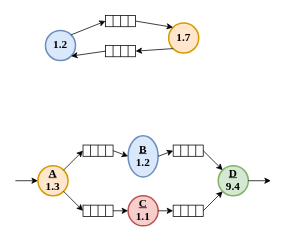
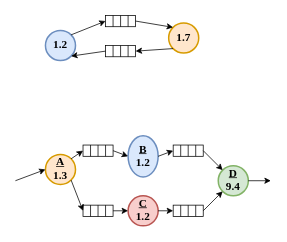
  <mxCell id="0" />
  <mxCell id="1" parent="0" />
  <mxCell id="2" value="&lt;font size=&quot;1&quot; face=&quot;Times New Roman&quot;&gt;&lt;b style=&quot;font-size: 15px;&quot;&gt;1.2&lt;/b&gt;&lt;/font&gt;" style="ellipse;whiteSpace=wrap;html=1;fillColor=#dae8fc;strokeColor=#6c8ebf;strokeWidth=2;align=center;verticalAlign=middle;spacing=0;spacingTop=-4;" vertex="1" parent="1"><mxGeometry x="60" y="40" width="40" height="40" as="geometry" /></mxCell>
  <mxCell id="3" value="&lt;font size=&quot;1&quot; face=&quot;Times New Roman&quot;&gt;&lt;b style=&quot;font-size: 15px;&quot;&gt;1.7&lt;/b&gt;&lt;/font&gt;" style="ellipse;whiteSpace=wrap;html=1;fillColor=#ffe6cc;strokeColor=#d79b00;strokeWidth=2;align=center;verticalAlign=middle;spacing=0;spacingTop=-4;" vertex="1" parent="1"><mxGeometry x="224" y="30" width="40" height="40" as="geometry" /></mxCell>
  <mxCell id="4" value="" style="group" vertex="1" connectable="0" parent="1"><mxGeometry x="140" y="60" width="40" height="15" as="geometry" /></mxCell>
  <mxCell id="5" value="" style="group" vertex="1" connectable="0" parent="4"><mxGeometry width="40" height="15" as="geometry" /></mxCell>
  <mxCell id="6" value="" style="rounded=0;whiteSpace=wrap;html=1;" vertex="1" parent="5"><mxGeometry width="40" height="15" as="geometry" /></mxCell>
  <mxCell id="7" value="" style="endArrow=none;html=1;rounded=0;entryX=0.25;entryY=0;entryDx=0;entryDy=0;" edge="1" parent="5" target="6"><mxGeometry width="50" height="50" relative="1" as="geometry"><mxPoint x="10" y="15" as="sourcePoint" /><mxPoint x="60" y="30" as="targetPoint" /></mxGeometry></mxCell>
  <mxCell id="8" value="" style="endArrow=none;html=1;rounded=0;entryX=0.5;entryY=0;entryDx=0;entryDy=0;" edge="1" parent="5" target="6"><mxGeometry width="50" height="50" relative="1" as="geometry"><mxPoint x="20" y="15" as="sourcePoint" /><mxPoint x="20" y="7.5" as="targetPoint" /></mxGeometry></mxCell>
  <mxCell id="9" value="" style="endArrow=none;html=1;rounded=0;entryX=0.75;entryY=0;entryDx=0;entryDy=0;" edge="1" parent="5" target="6"><mxGeometry width="50" height="50" relative="1" as="geometry"><mxPoint x="30" y="15" as="sourcePoint" /><mxPoint x="30" y="15" as="targetPoint" /></mxGeometry></mxCell>
  <mxCell id="10" value="" style="endArrow=classic;html=1;rounded=0;exitX=0;exitY=1;exitDx=0;exitDy=0;entryX=1;entryY=0.5;entryDx=0;entryDy=0;" edge="1" parent="1" source="3" target="6"><mxGeometry width="50" height="50" relative="1" as="geometry"><mxPoint x="190" y="45" as="sourcePoint" /><mxPoint x="234" y="60" as="targetPoint" /></mxGeometry></mxCell>
  <mxCell id="11" value="" style="endArrow=classic;html=1;rounded=0;exitX=0;exitY=0.5;exitDx=0;exitDy=0;entryX=1;entryY=1;entryDx=0;entryDy=0;" edge="1" parent="1" source="6" target="2"><mxGeometry width="50" height="50" relative="1" as="geometry"><mxPoint x="234" y="60" as="sourcePoint" /><mxPoint x="190" y="75" as="targetPoint" /></mxGeometry></mxCell>
  <mxCell id="12" value="" style="group" vertex="1" connectable="0" parent="1"><mxGeometry x="140" y="20" width="40" height="15" as="geometry" /></mxCell>
  <mxCell id="13" value="" style="group" vertex="1" connectable="0" parent="12"><mxGeometry width="40" height="15" as="geometry" /></mxCell>
  <mxCell id="14" value="" style="rounded=0;whiteSpace=wrap;html=1;" vertex="1" parent="13"><mxGeometry width="40" height="15" as="geometry" /></mxCell>
  <mxCell id="15" value="" style="endArrow=none;html=1;rounded=0;entryX=0.25;entryY=0;entryDx=0;entryDy=0;" edge="1" parent="13" target="14"><mxGeometry width="50" height="50" relative="1" as="geometry"><mxPoint x="10" y="15" as="sourcePoint" /><mxPoint x="60" y="30" as="targetPoint" /></mxGeometry></mxCell>
  <mxCell id="16" value="" style="endArrow=none;html=1;rounded=0;entryX=0.5;entryY=0;entryDx=0;entryDy=0;" edge="1" parent="13" target="14"><mxGeometry width="50" height="50" relative="1" as="geometry"><mxPoint x="20" y="15" as="sourcePoint" /><mxPoint x="20" y="7.5" as="targetPoint" /></mxGeometry></mxCell>
  <mxCell id="17" value="" style="endArrow=none;html=1;rounded=0;entryX=0.75;entryY=0;entryDx=0;entryDy=0;" edge="1" parent="13" target="14"><mxGeometry width="50" height="50" relative="1" as="geometry"><mxPoint x="30" y="15" as="sourcePoint" /><mxPoint x="30" y="15" as="targetPoint" /></mxGeometry></mxCell>
  <mxCell id="18" value="" style="endArrow=classic;html=1;rounded=0;exitX=1;exitY=0.5;exitDx=0;exitDy=0;entryX=0;entryY=0;entryDx=0;entryDy=0;" edge="1" parent="1" source="14" target="3"><mxGeometry width="50" height="50" relative="1" as="geometry"><mxPoint x="110" y="50" as="sourcePoint" /><mxPoint x="150" y="35" as="targetPoint" /></mxGeometry></mxCell>
  <mxCell id="19" value="" style="endArrow=classic;html=1;rounded=0;exitX=1;exitY=0;exitDx=0;exitDy=0;entryX=0;entryY=0.5;entryDx=0;entryDy=0;" edge="1" parent="1" source="2" target="14"><mxGeometry width="50" height="50" relative="1" as="geometry"><mxPoint x="-460" y="2060" as="sourcePoint" /><mxPoint x="-510" y="1876" as="targetPoint" /></mxGeometry></mxCell>
- <mxCell id="20" value="&lt;font size=&quot;1&quot; face=&quot;Times New Roman&quot;&gt;&lt;b style=&quot;font-size: 15px;&quot;&gt;&lt;u&gt;A&lt;/u&gt;&lt;br&gt;1.3&lt;/b&gt;&lt;/font&gt;" style="ellipse;whiteSpace=wrap;html=1;fillColor=#ffe6cc;strokeColor=#d79b00;strokeWidth=2;align=center;verticalAlign=middle;spacing=0;spacingTop=-4;" vertex="1" parent="1"><mxGeometry x="50" y="220" width="40" height="40" as="geometry" /></mxCell>
+ <mxCell id="20" value="&lt;font size=&quot;1&quot; face=&quot;Times New Roman&quot;&gt;&lt;b style=&quot;font-size: 15px;&quot;&gt;&lt;u&gt;A&lt;/u&gt;&lt;br&gt;1.3&lt;/b&gt;&lt;/font&gt;" style="ellipse;whiteSpace=wrap;html=1;fillColor=#ffe6cc;strokeColor=#d79b00;strokeWidth=2;align=center;verticalAlign=middle;spacing=0;spacingTop=-4;" vertex="1" parent="1"><mxGeometry x="60" y="205" width="40" height="40" as="geometry" /></mxCell>
  <mxCell id="21" value="&lt;font size=&quot;1&quot; face=&quot;Times New Roman&quot;&gt;&lt;b style=&quot;font-size: 15px;&quot;&gt;&lt;u&gt;B&lt;/u&gt;&lt;br&gt;1.2&lt;/b&gt;&lt;/font&gt;" style="ellipse;whiteSpace=wrap;html=1;fillColor=#dae8fc;strokeColor=#6c8ebf;strokeWidth=2;align=center;verticalAlign=middle;spacing=0;spacingTop=-4;" vertex="1" parent="1"><mxGeometry x="170" y="180" width="40" height="55" as="geometry" /></mxCell>
- <mxCell id="22" value="&lt;font size=&quot;1&quot; face=&quot;Times New Roman&quot;&gt;&lt;b style=&quot;font-size: 15px;&quot;&gt;&lt;u&gt;C&lt;/u&gt;&lt;br&gt;1.1&lt;/b&gt;&lt;/font&gt;" style="ellipse;whiteSpace=wrap;html=1;fillColor=#f8cecc;strokeColor=#b85450;strokeWidth=2;align=center;verticalAlign=middle;spacing=0;spacingTop=-4;" vertex="1" parent="1"><mxGeometry x="170" y="260" width="40" height="40" as="geometry" /></mxCell>
+ <mxCell id="22" value="&lt;font size=&quot;1&quot; face=&quot;Times New Roman&quot;&gt;&lt;b style=&quot;font-size: 15px;&quot;&gt;&lt;u&gt;C&lt;/u&gt;&lt;br&gt;1.2&lt;/b&gt;&lt;/font&gt;" style="ellipse;whiteSpace=wrap;html=1;fillColor=#f8cecc;strokeColor=#b85450;strokeWidth=2;align=center;verticalAlign=middle;spacing=0;spacingTop=-4;" vertex="1" parent="1"><mxGeometry x="170" y="260" width="40" height="40" as="geometry" /></mxCell>
  <mxCell id="23" value="&lt;font size=&quot;1&quot; face=&quot;Times New Roman&quot;&gt;&lt;b style=&quot;font-size: 15px;&quot;&gt;&lt;u&gt;D&lt;/u&gt;&lt;br&gt;9.4&lt;/b&gt;&lt;/font&gt;" style="ellipse;whiteSpace=wrap;html=1;fillColor=#d5e8d4;strokeColor=#82b366;strokeWidth=2;align=center;verticalAlign=middle;spacing=0;spacingTop=-4;" vertex="1" parent="1"><mxGeometry x="290" y="220" width="40" height="40" as="geometry" /></mxCell>
  <mxCell id="24" value="" style="group" vertex="1" connectable="0" parent="1"><mxGeometry x="110" y="192.5" width="40" height="15" as="geometry" /></mxCell>
  <mxCell id="25" value="" style="group" vertex="1" connectable="0" parent="24"><mxGeometry width="40" height="15" as="geometry" /></mxCell>
  <mxCell id="26" value="" style="rounded=0;whiteSpace=wrap;html=1;" vertex="1" parent="25"><mxGeometry width="40" height="15" as="geometry" /></mxCell>
  <mxCell id="27" value="" style="endArrow=none;html=1;rounded=0;entryX=0.25;entryY=0;entryDx=0;entryDy=0;" edge="1" parent="25" target="26"><mxGeometry width="50" height="50" relative="1" as="geometry"><mxPoint x="10" y="15" as="sourcePoint" /><mxPoint x="60" y="30" as="targetPoint" /></mxGeometry></mxCell>
  <mxCell id="28" value="" style="endArrow=none;html=1;rounded=0;entryX=0.5;entryY=0;entryDx=0;entryDy=0;" edge="1" parent="25" target="26"><mxGeometry width="50" height="50" relative="1" as="geometry"><mxPoint x="20" y="15" as="sourcePoint" /><mxPoint x="20" y="7.5" as="targetPoint" /></mxGeometry></mxCell>
  <mxCell id="29" value="" style="endArrow=none;html=1;rounded=0;entryX=0.75;entryY=0;entryDx=0;entryDy=0;" edge="1" parent="25" target="26"><mxGeometry width="50" height="50" relative="1" as="geometry"><mxPoint x="30" y="15" as="sourcePoint" /><mxPoint x="30" y="15" as="targetPoint" /></mxGeometry></mxCell>
  <mxCell id="30" value="" style="group" vertex="1" connectable="0" parent="1"><mxGeometry x="110" y="272.5" width="40" height="15" as="geometry" /></mxCell>
  <mxCell id="31" value="" style="group" vertex="1" connectable="0" parent="30"><mxGeometry width="40" height="15" as="geometry" /></mxCell>
  <mxCell id="32" value="" style="rounded=0;whiteSpace=wrap;html=1;" vertex="1" parent="31"><mxGeometry width="40" height="15" as="geometry" /></mxCell>
  <mxCell id="33" value="" style="endArrow=none;html=1;rounded=0;entryX=0.25;entryY=0;entryDx=0;entryDy=0;" edge="1" parent="31" target="32"><mxGeometry width="50" height="50" relative="1" as="geometry"><mxPoint x="10" y="15" as="sourcePoint" /><mxPoint x="60" y="30" as="targetPoint" /></mxGeometry></mxCell>
  <mxCell id="34" value="" style="endArrow=none;html=1;rounded=0;entryX=0.5;entryY=0;entryDx=0;entryDy=0;" edge="1" parent="31" target="32"><mxGeometry width="50" height="50" relative="1" as="geometry"><mxPoint x="20" y="15" as="sourcePoint" /><mxPoint x="20" y="7.5" as="targetPoint" /></mxGeometry></mxCell>
  <mxCell id="35" value="" style="endArrow=none;html=1;rounded=0;entryX=0.75;entryY=0;entryDx=0;entryDy=0;" edge="1" parent="31" target="32"><mxGeometry width="50" height="50" relative="1" as="geometry"><mxPoint x="30" y="15" as="sourcePoint" /><mxPoint x="30" y="15" as="targetPoint" /></mxGeometry></mxCell>
  <mxCell id="36" value="" style="group" vertex="1" connectable="0" parent="1"><mxGeometry x="230" y="192.5" width="40" height="15" as="geometry" /></mxCell>
  <mxCell id="37" value="" style="group" vertex="1" connectable="0" parent="36"><mxGeometry width="40" height="15" as="geometry" /></mxCell>
  <mxCell id="38" value="" style="rounded=0;whiteSpace=wrap;html=1;" vertex="1" parent="37"><mxGeometry width="40" height="15" as="geometry" /></mxCell>
  <mxCell id="39" value="" style="endArrow=none;html=1;rounded=0;entryX=0.25;entryY=0;entryDx=0;entryDy=0;" edge="1" parent="37" target="38"><mxGeometry width="50" height="50" relative="1" as="geometry"><mxPoint x="10" y="15" as="sourcePoint" /><mxPoint x="60" y="30" as="targetPoint" /></mxGeometry></mxCell>
  <mxCell id="40" value="" style="endArrow=none;html=1;rounded=0;entryX=0.5;entryY=0;entryDx=0;entryDy=0;" edge="1" parent="37" target="38"><mxGeometry width="50" height="50" relative="1" as="geometry"><mxPoint x="20" y="15" as="sourcePoint" /><mxPoint x="20" y="7.5" as="targetPoint" /></mxGeometry></mxCell>
  <mxCell id="41" value="" style="endArrow=none;html=1;rounded=0;entryX=0.75;entryY=0;entryDx=0;entryDy=0;" edge="1" parent="37" target="38"><mxGeometry width="50" height="50" relative="1" as="geometry"><mxPoint x="30" y="15" as="sourcePoint" /><mxPoint x="30" y="15" as="targetPoint" /></mxGeometry></mxCell>
  <mxCell id="42" value="" style="group" vertex="1" connectable="0" parent="1"><mxGeometry x="230" y="272.5" width="40" height="15" as="geometry" /></mxCell>
  <mxCell id="43" value="" style="group" vertex="1" connectable="0" parent="42"><mxGeometry width="40" height="15" as="geometry" /></mxCell>
  <mxCell id="44" value="" style="rounded=0;whiteSpace=wrap;html=1;" vertex="1" parent="43"><mxGeometry width="40" height="15" as="geometry" /></mxCell>
  <mxCell id="45" value="" style="endArrow=none;html=1;rounded=0;entryX=0.25;entryY=0;entryDx=0;entryDy=0;" edge="1" parent="43" target="44"><mxGeometry width="50" height="50" relative="1" as="geometry"><mxPoint x="10" y="15" as="sourcePoint" /><mxPoint x="60" y="30" as="targetPoint" /></mxGeometry></mxCell>
  <mxCell id="46" value="" style="endArrow=none;html=1;rounded=0;entryX=0.5;entryY=0;entryDx=0;entryDy=0;" edge="1" parent="43" target="44"><mxGeometry width="50" height="50" relative="1" as="geometry"><mxPoint x="20" y="15" as="sourcePoint" /><mxPoint x="20" y="7.5" as="targetPoint" /></mxGeometry></mxCell>
  <mxCell id="47" value="" style="endArrow=none;html=1;rounded=0;entryX=0.75;entryY=0;entryDx=0;entryDy=0;" edge="1" parent="43" target="44"><mxGeometry width="50" height="50" relative="1" as="geometry"><mxPoint x="30" y="15" as="sourcePoint" /><mxPoint x="30" y="15" as="targetPoint" /></mxGeometry></mxCell>
  <mxCell id="48" value="" style="endArrow=classic;html=1;rounded=0;exitX=1;exitY=0;exitDx=0;exitDy=0;entryX=0;entryY=0.5;entryDx=0;entryDy=0;" edge="1" parent="1" source="20" target="26"><mxGeometry width="50" height="50" relative="1" as="geometry"><mxPoint x="104" y="46" as="sourcePoint" /><mxPoint x="150" y="38" as="targetPoint" /></mxGeometry></mxCell>
  <mxCell id="49" value="" style="endArrow=classic;html=1;rounded=0;exitX=1;exitY=1;exitDx=0;exitDy=0;entryX=0;entryY=0.5;entryDx=0;entryDy=0;" edge="1" parent="1" source="20" target="32"><mxGeometry width="50" height="50" relative="1" as="geometry"><mxPoint x="94" y="236" as="sourcePoint" /><mxPoint x="120" y="210" as="targetPoint" /></mxGeometry></mxCell>
  <mxCell id="50" value="" style="endArrow=classic;html=1;rounded=0;exitX=1;exitY=0.5;exitDx=0;exitDy=0;entryX=0;entryY=0;entryDx=0;entryDy=0;" edge="1" parent="1" source="38" target="23"><mxGeometry width="50" height="50" relative="1" as="geometry"><mxPoint x="104" y="246" as="sourcePoint" /><mxPoint x="130" y="220" as="targetPoint" /></mxGeometry></mxCell>
  <mxCell id="51" value="" style="endArrow=classic;html=1;rounded=0;exitX=1;exitY=0.5;exitDx=0;exitDy=0;entryX=0;entryY=1;entryDx=0;entryDy=0;" edge="1" parent="1" source="44" target="23"><mxGeometry width="50" height="50" relative="1" as="geometry"><mxPoint x="280" y="210" as="sourcePoint" /><mxPoint x="306" y="236" as="targetPoint" /></mxGeometry></mxCell>
  <mxCell id="52" value="" style="endArrow=classic;html=1;rounded=0;exitX=1;exitY=0.5;exitDx=0;exitDy=0;entryX=0;entryY=0.5;entryDx=0;entryDy=0;" edge="1" parent="1" source="26" target="21"><mxGeometry width="50" height="50" relative="1" as="geometry"><mxPoint x="94" y="236" as="sourcePoint" /><mxPoint x="120" y="210" as="targetPoint" /></mxGeometry></mxCell>
  <mxCell id="53" value="" style="endArrow=classic;html=1;rounded=0;exitX=1;exitY=0.5;exitDx=0;exitDy=0;entryX=0;entryY=0.5;entryDx=0;entryDy=0;" edge="1" parent="1" source="21" target="38"><mxGeometry width="50" height="50" relative="1" as="geometry"><mxPoint x="104" y="246" as="sourcePoint" /><mxPoint x="130" y="220" as="targetPoint" /></mxGeometry></mxCell>
  <mxCell id="54" value="" style="endArrow=classic;html=1;rounded=0;exitX=1;exitY=0.5;exitDx=0;exitDy=0;entryX=0;entryY=0.5;entryDx=0;entryDy=0;" edge="1" parent="1" source="32" target="22"><mxGeometry width="50" height="50" relative="1" as="geometry"><mxPoint x="114" y="256" as="sourcePoint" /><mxPoint x="140" y="230" as="targetPoint" /></mxGeometry></mxCell>
  <mxCell id="55" value="" style="endArrow=classic;html=1;rounded=0;exitX=1;exitY=0.5;exitDx=0;exitDy=0;entryX=0;entryY=0.5;entryDx=0;entryDy=0;" edge="1" parent="1" source="22" target="44"><mxGeometry width="50" height="50" relative="1" as="geometry"><mxPoint x="124" y="266" as="sourcePoint" /><mxPoint x="150" y="240" as="targetPoint" /></mxGeometry></mxCell>
  <mxCell id="56" value="" style="endArrow=classic;html=1;rounded=0;entryX=0;entryY=0.5;entryDx=0;entryDy=0;" edge="1" parent="1" target="20"><mxGeometry width="50" height="50" relative="1" as="geometry"><mxPoint x="20" y="240" as="sourcePoint" /><mxPoint x="180" y="210" as="targetPoint" /></mxGeometry></mxCell>
  <mxCell id="57" value="" style="endArrow=classic;html=1;rounded=0;exitX=1;exitY=0.5;exitDx=0;exitDy=0;" edge="1" parent="1" source="23"><mxGeometry width="50" height="50" relative="1" as="geometry"><mxPoint x="330" y="239.57" as="sourcePoint" /><mxPoint x="360" y="240" as="targetPoint" /></mxGeometry></mxCell>
